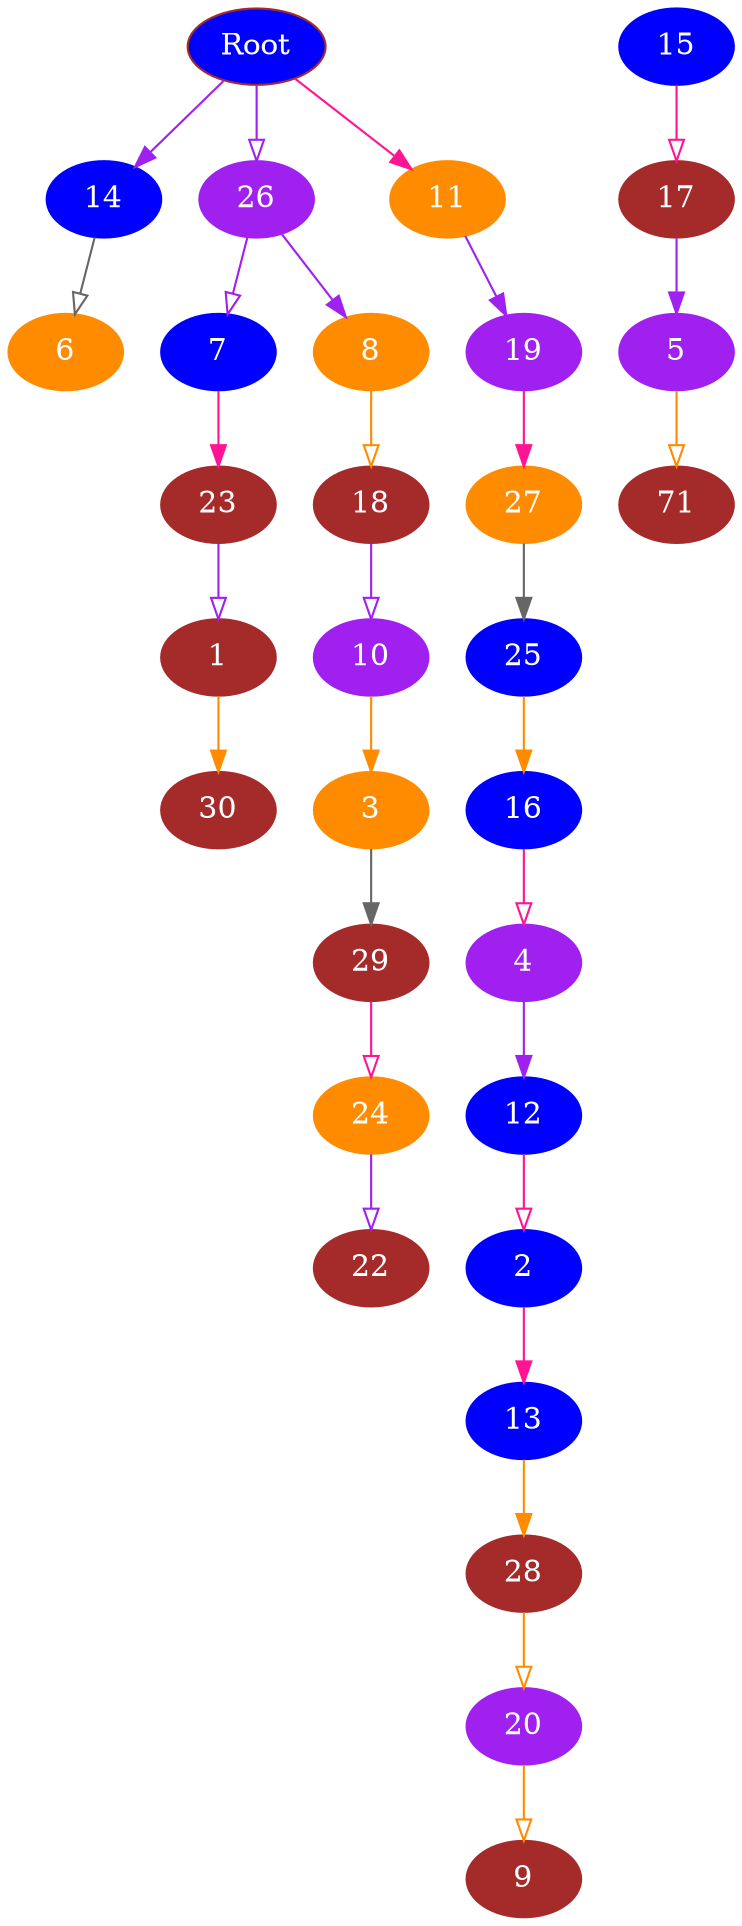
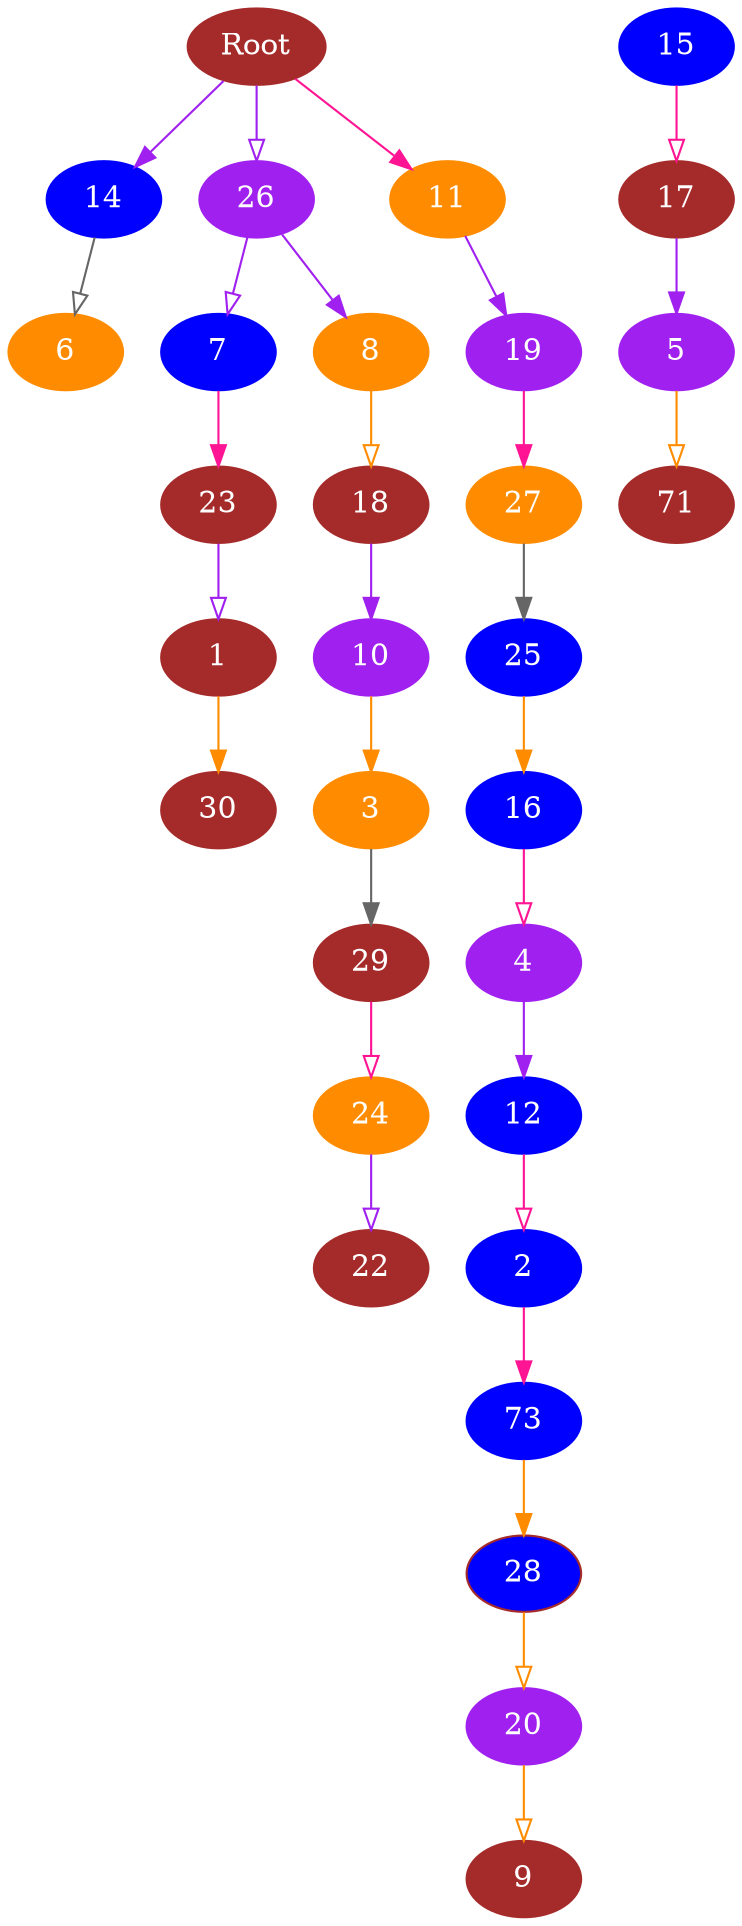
  digraph {
    node [color=brown fontcolor=white style=filled]
    edge [arrowhead=normal color=purple]
    23
    1
    30
    12 [color=blue]
    2 [color=blue]
-   13 [color=blue]
-   28
+   13 [color=blue label=73]
+   28 [fillcolor=blue]
    10 [color=purple]
    3 [color=darkorange]
    29
    24 [color=darkorange]
    16 [color=blue]
    4 [color=purple]
    5 [color=purple]
    17
    n16 [label=71]
    14 [color=blue]
    6 [color=darkorange]
    15 [color=blue]
    26 [color=purple]
    7 [color=blue]
    8 [color=darkorange]
    18
    20 [color=purple]
    9
-   Root [fillcolor=blue]
+   Root
    11 [color=darkorange]
    19 [color=purple]
    27 [color=darkorange]
    25 [color=blue]
    22
    23 -> 1 [arrowhead=onormal]
    1 -> 30 [color=darkorange]
    12 -> 2 [arrowhead=onormal color=deeppink]
    2 -> 13 [color=deeppink]
    13 -> 28 [color=darkorange]
    28 -> 20 [arrowhead=onormal color=darkorange]
    10 -> 3 [color=darkorange]
    3 -> 29 [color=gray40]
    29 -> 24 [arrowhead=onormal color=deeppink]
    24 -> 22 [arrowhead=onormal]
    16 -> 4 [arrowhead=onormal color=deeppink]
    4 -> 12
    5 -> n16 [arrowhead=onormal color=darkorange]
    17 -> 5
    14 -> 6 [arrowhead=onormal color=gray40]
    15 -> 17 [arrowhead=onormal color=deeppink]
    26 -> 7 [arrowhead=onormal]
    26 -> 8
    7 -> 23 [color=deeppink]
    8 -> 18 [arrowhead=onormal color=darkorange]
-   18 -> 10 [arrowhead=onormal]
+   18 -> 10
    20 -> 9 [arrowhead=onormal color=darkorange]
    Root -> 14
    Root -> 26 [arrowhead=onormal]
    Root -> 11 [color=deeppink]
    11 -> 19
    19 -> 27 [color=deeppink]
    27 -> 25 [color=gray40]
    25 -> 16 [color=darkorange]
  }
